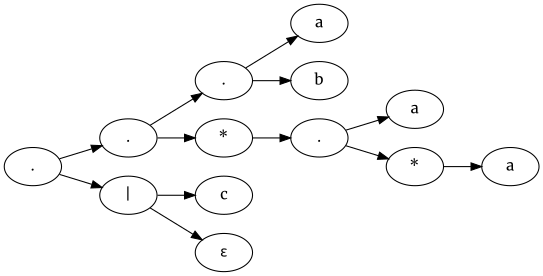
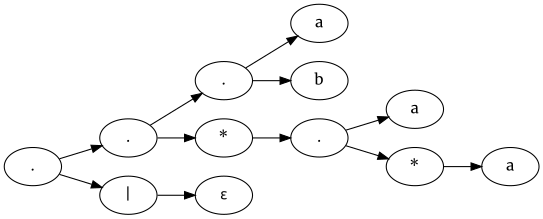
  digraph {
    rankdir=LR
    fontname=Merriweather
    node [fontname=Merriweather]
    edge [fontname=Merriweather]
    n1 [label="."]
    n2 [label="."]
    n3 [label="|"]
    n4 [label="."]
    n5 [label="*"]
    n6 [label=a]
    n7 [label=b]
    n8 [label="."]
    n9 [label=a]
    n10 [label="*"]
    n11 [label=a]
-   n12 [label=c]
    n13 [label="ε"]
    n1 -> n2
    n1 -> n3
    n2 -> n4
    n2 -> n5
-   n3 -> n12
    n3 -> n13
    n4 -> n6
    n4 -> n7
    n5 -> n8
    n8 -> n9
    n8 -> n10
    n10 -> n11
  }
